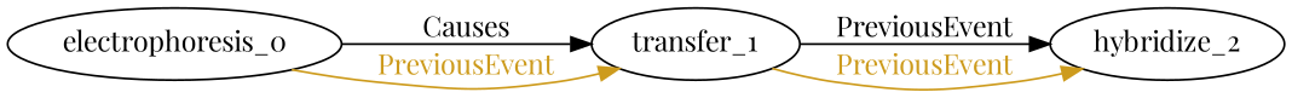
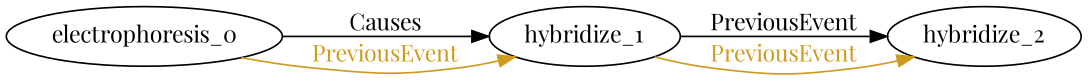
  digraph {
    rankdir=LR
    fontname="Playfair Display"
    node [fontname="Playfair Display"]
    edge [color=Black fontcolor=black fontname="Playfair Display"]
    n1 [label=electrophoresis_0]
-   n2 [label=transfer_1]
+   n2 [label=hybridize_1]
    n3 [label=hybridize_2]
    n1 -> n2 [label=Causes]
    n1 -> n2 [color=goldenrod3 fontcolor=goldenrod3 label=PreviousEvent]
    n2 -> n3 [label=PreviousEvent]
    n2 -> n3 [color=goldenrod3 fontcolor=goldenrod3 label=PreviousEvent]
  }
